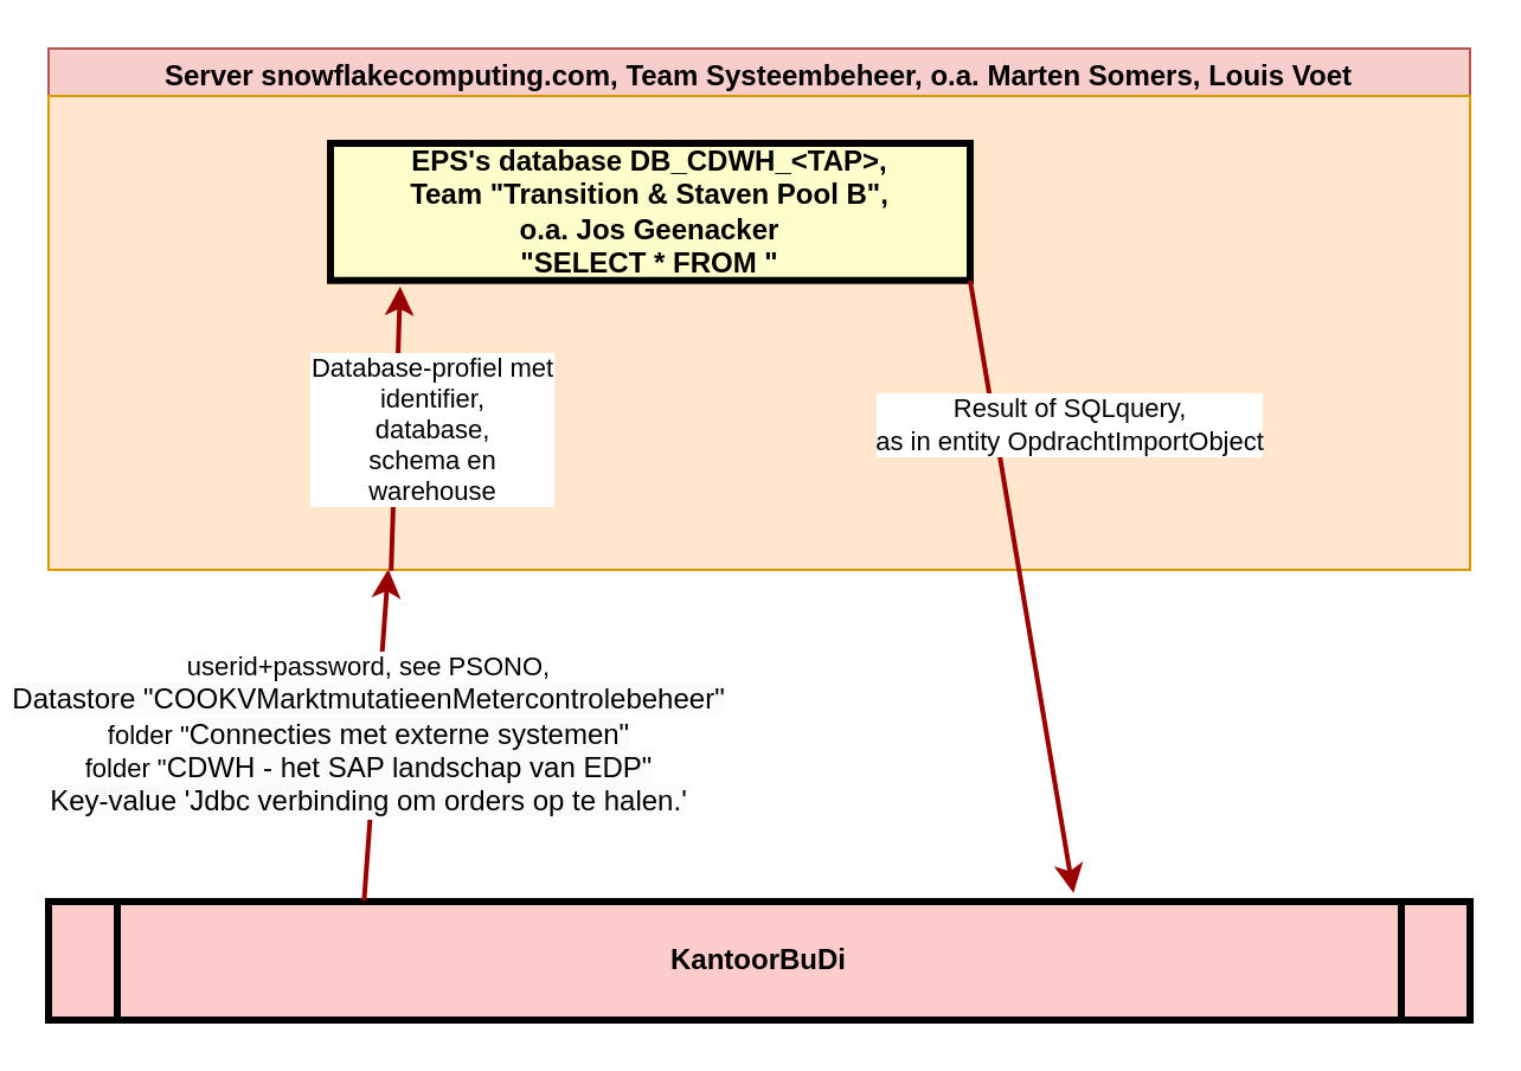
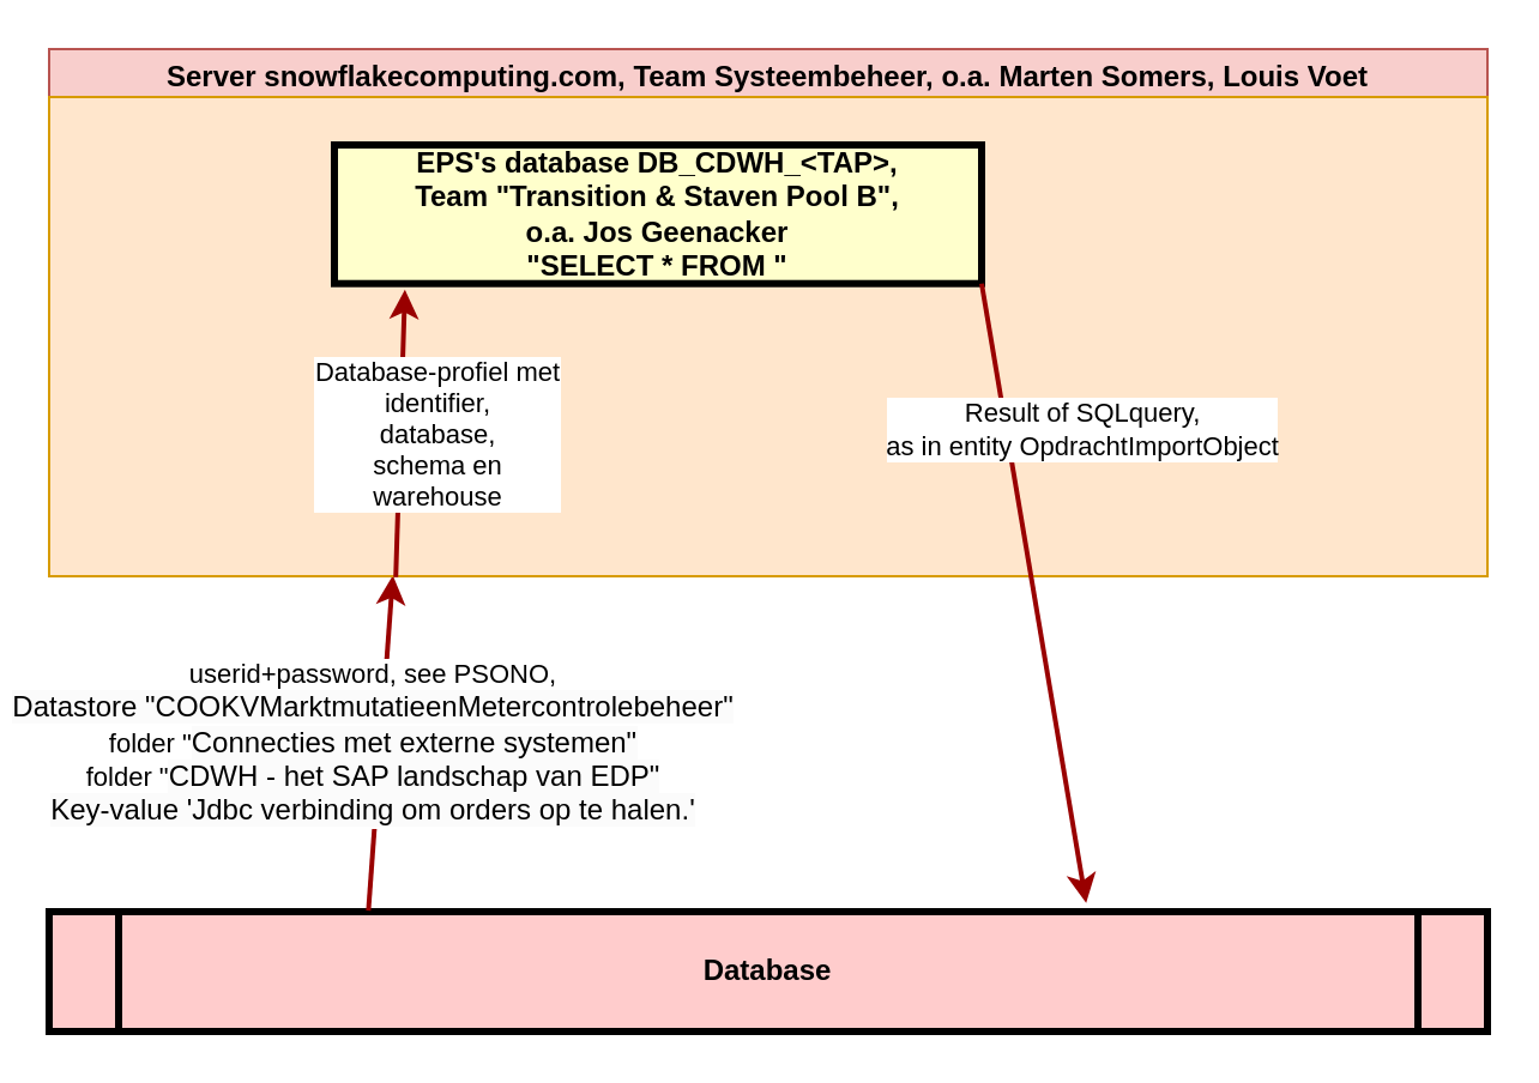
  <mxCell id="0" />
  <mxCell id="1" parent="0" />
- <mxCell id="2" value="KantoorBuDi" style="shape=process;whiteSpace=wrap;align=center;verticalAlign=middle;size=0.048;fontStyle=1;strokeWidth=3;fillColor=#FFCCCC" parent="1" vertex="1"><mxGeometry x="20" y="380" width="600" height="50" as="geometry" /></mxCell>
+ <mxCell id="2" value="Database" style="shape=process;whiteSpace=wrap;align=center;verticalAlign=middle;size=0.048;fontStyle=1;strokeWidth=3;fillColor=#FFCCCC" parent="1" vertex="1"><mxGeometry x="20" y="380" width="600" height="50" as="geometry" /></mxCell>
  <mxCell id="3" value="" style="edgeStyle=none;noEdgeStyle=1;strokeColor=#990000;strokeWidth=2;startArrow=classic;startFill=1;endArrow=none;endFill=0;entryX=0.222;entryY=-0.008;entryDx=0;entryDy=0;entryPerimeter=0;exitX=0.239;exitY=0.998;exitDx=0;exitDy=0;exitPerimeter=0;" parent="1" source="7" target="2" edge="1"><mxGeometry width="100" height="100" relative="1" as="geometry"><mxPoint x="160" y="240" as="sourcePoint" /><mxPoint x="758.333" y="270" as="targetPoint" /></mxGeometry></mxCell>
  <mxCell id="4" value="Text" style="edgeLabel;html=1;align=center;verticalAlign=middle;resizable=0;points=[];" parent="3" vertex="1" connectable="0"><mxGeometry x="-0.024" y="-2" relative="1" as="geometry"><mxPoint as="offset" /></mxGeometry></mxCell>
  <mxCell id="5" value="userid+password, see PSONO,&lt;br style=&quot;border-color: var(--border-color); padding: 0px; margin: 0px; font-size: 12px; background-color: rgb(251, 251, 251);&quot;&gt;&lt;span style=&quot;font-size: 12px; background-color: rgb(251, 251, 251);&quot;&gt;Datastore &quot;COOKVMarktmutatieenMetercontrolebeheer&quot;&lt;/span&gt;&lt;br style=&quot;border-color: var(--border-color); padding: 0px; margin: 0px; font-size: 12px; background-color: rgb(251, 251, 251);&quot;&gt;folder &quot;&lt;span style=&quot;font-size: 12px; background-color: rgb(251, 251, 251);&quot;&gt;Connecties met externe systemen&quot;&lt;/span&gt;&lt;br style=&quot;border-color: var(--border-color); padding: 0px; margin: 0px; font-size: 12px; background-color: rgb(251, 251, 251);&quot;&gt;folder &quot;&lt;span style=&quot;font-size: 12px; background-color: rgb(251, 251, 251);&quot;&gt;CDWH - het SAP landschap van EDP&quot;&lt;/span&gt;&lt;br style=&quot;border-color: var(--border-color); padding: 0px; margin: 0px; font-size: 12px; background-color: rgb(251, 251, 251);&quot;&gt;&lt;span style=&quot;font-size: 12px; background-color: rgb(251, 251, 251);&quot;&gt;Key-value 'Jdbc verbinding om orders op te halen.'&lt;/span&gt;" style="edgeLabel;html=1;align=center;verticalAlign=middle;resizable=0;points=[];" parent="3" vertex="1" connectable="0"><mxGeometry x="0.002" y="-4" relative="1" as="geometry"><mxPoint as="offset" /></mxGeometry></mxCell>
  <mxCell id="6" value="Server&amp;nbsp;snowflakecomputing.com, Team Systeembeheer, o.a. Marten Somers, Louis Voet" style="swimlane;whiteSpace=wrap;html=1;fillColor=#f8cecc;strokeColor=#b85450;swimlaneLine=0;glass=0;shadow=0;" parent="1" vertex="1"><mxGeometry x="20" y="20" width="600" height="220" as="geometry" /></mxCell>
  <mxCell id="7" value="" style="rounded=0;whiteSpace=wrap;html=1;fillColor=#ffe6cc;strokeColor=#d79b00;" parent="6" vertex="1"><mxGeometry y="20" width="600" height="200" as="geometry" /></mxCell>
  <mxCell id="8" value="EPS's database DB_CDWH_&lt;TAP&gt;, &#10;Team &quot;Transition &amp; Staven Pool B&quot;, &#10;o.a. Jos Geenacker&#10;&quot;SELECT * FROM &quot;" style="whiteSpace=wrap;align=center;verticalAlign=middle;fontStyle=1;strokeWidth=3;fillColor=#FFFFCC" parent="6" vertex="1"><mxGeometry x="119" y="40" width="270" height="57.86" as="geometry" /></mxCell>
  <mxCell id="9" value="" style="edgeStyle=none;noEdgeStyle=1;strokeColor=#990000;strokeWidth=2;startArrow=classic;startFill=1;endArrow=none;endFill=0;exitX=0.109;exitY=1.044;exitDx=0;exitDy=0;exitPerimeter=0;entryX=0.241;entryY=1.002;entryDx=0;entryDy=0;entryPerimeter=0;" parent="6" source="8" target="7" edge="1"><mxGeometry width="100" height="100" relative="1" as="geometry"><mxPoint x="292.942" y="40" as="sourcePoint" /><mxPoint x="160" y="250" as="targetPoint" /><Array as="points" /></mxGeometry></mxCell>
  <mxCell id="10" value="Database-profiel met &lt;br&gt;identifier,&lt;br&gt;database, &lt;br&gt;schema en &lt;br&gt;warehouse" style="edgeLabel;html=1;align=center;verticalAlign=middle;resizable=0;points=[];" parent="9" vertex="1" connectable="0"><mxGeometry x="-0.024" y="-2" relative="1" as="geometry"><mxPoint x="17" y="1" as="offset" /></mxGeometry></mxCell>
  <mxCell id="11" value="" style="edgeStyle=none;noEdgeStyle=1;strokeColor=#990000;strokeWidth=2;startArrow=classic;startFill=1;endArrow=none;endFill=0;exitX=0.721;exitY=-0.072;exitDx=0;exitDy=0;exitPerimeter=0;entryX=1;entryY=1;entryDx=0;entryDy=0;" parent="1" source="2" target="8" edge="1"><mxGeometry width="100" height="100" relative="1" as="geometry"><mxPoint x="220" y="130" as="sourcePoint" /><mxPoint x="190" y="280" as="targetPoint" /><Array as="points" /></mxGeometry></mxCell>
  <mxCell id="12" value="Result of SQLquery, &lt;br&gt;as in entity OpdrachtImportObject" style="edgeLabel;html=1;align=center;verticalAlign=middle;resizable=0;points=[];" parent="11" vertex="1" connectable="0"><mxGeometry x="-0.024" y="-2" relative="1" as="geometry"><mxPoint x="17" y="-71" as="offset" /></mxGeometry></mxCell>
